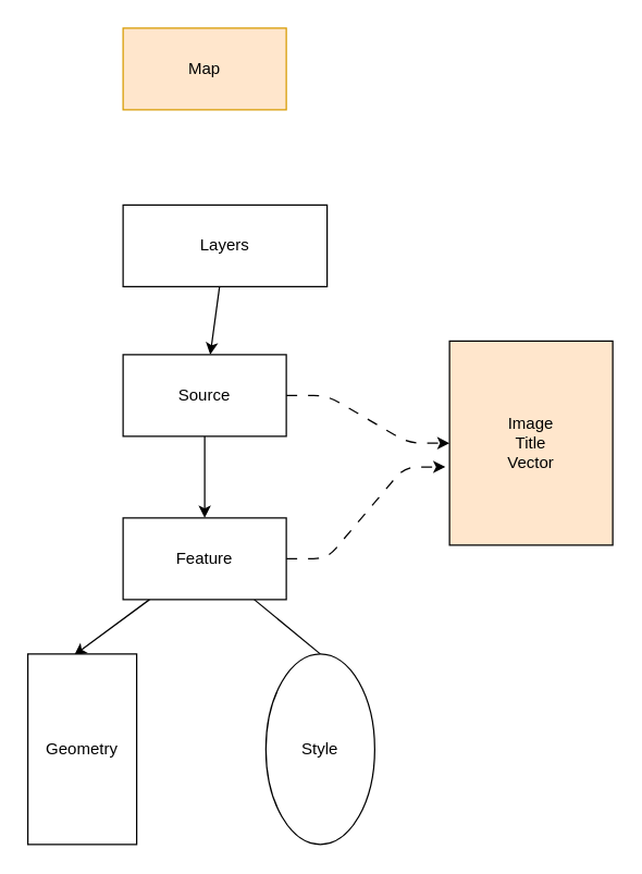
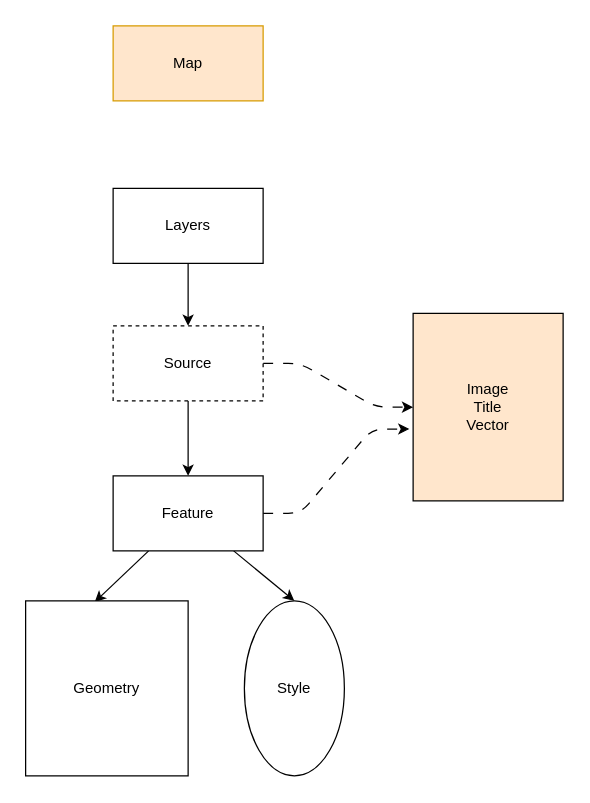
  <mxCell id="0" />
  <mxCell id="1" parent="0" />
  <mxCell id="2" value="Map" style="rounded=0;whiteSpace=wrap;html=1;fillColor=#ffe6cc;strokeColor=#d79b00;" parent="1" vertex="1"><mxGeometry x="90" y="20" width="120" height="60" as="geometry" /></mxCell>
  <mxCell id="3" value="" style="edgeStyle=none;html=1;" parent="1" source="4" target="7" edge="1"><mxGeometry relative="1" as="geometry" /></mxCell>
- <mxCell id="4" value="Layers" style="rounded=0;whiteSpace=wrap;html=1;" parent="1" vertex="1"><mxGeometry x="90" y="150" width="150" height="60" as="geometry" /></mxCell>
+ <mxCell id="4" value="Layers" style="rounded=0;whiteSpace=wrap;html=1;" parent="1" vertex="1"><mxGeometry x="90" y="150" width="120" height="60" as="geometry" /></mxCell>
  <mxCell id="5" value="" style="edgeStyle=none;html=1;" parent="1" source="7" target="11" edge="1"><mxGeometry relative="1" as="geometry" /></mxCell>
  <mxCell id="6" style="edgeStyle=entityRelationEdgeStyle;html=1;entryX=0;entryY=0.5;entryDx=0;entryDy=0;dashed=1;dashPattern=8 8;rounded=1;curved=0;" parent="1" source="7" target="14" edge="1"><mxGeometry relative="1" as="geometry" /></mxCell>
- <mxCell id="7" value="Source" style="rounded=0;whiteSpace=wrap;html=1;" parent="1" vertex="1"><mxGeometry x="90" y="260" width="120" height="60" as="geometry" /></mxCell>
+ <mxCell id="7" value="Source" style="rounded=0;whiteSpace=wrap;html=1;dashed=1;" parent="1" vertex="1"><mxGeometry x="90" y="260" width="120" height="60" as="geometry" /></mxCell>
  <mxCell id="8" style="edgeStyle=none;html=1;entryX=0.425;entryY=0.007;entryDx=0;entryDy=0;entryPerimeter=0;" parent="1" source="11" target="12" edge="1"><mxGeometry relative="1" as="geometry" /></mxCell>
- <mxCell id="9" style="edgeStyle=none;html=1;entryX=0.5;entryY=0;entryDx=0;entryDy=0;endArrow=none;" parent="1" source="11" target="13" edge="1"><mxGeometry relative="1" as="geometry" /></mxCell>
+ <mxCell id="9" style="edgeStyle=none;html=1;entryX=0.5;entryY=0;entryDx=0;entryDy=0;" parent="1" source="11" target="13" edge="1"><mxGeometry relative="1" as="geometry" /></mxCell>
  <mxCell id="10" style="edgeStyle=entityRelationEdgeStyle;html=1;entryX=-0.025;entryY=0.617;entryDx=0;entryDy=0;entryPerimeter=0;dashed=1;dashPattern=8 8;" parent="1" source="11" target="14" edge="1"><mxGeometry relative="1" as="geometry" /></mxCell>
  <mxCell id="11" value="Feature" style="rounded=0;whiteSpace=wrap;html=1;" parent="1" vertex="1"><mxGeometry x="90" y="380" width="120" height="60" as="geometry" /></mxCell>
- <mxCell id="12" value="Geometry" style="rounded=0;whiteSpace=wrap;html=1;" parent="1" vertex="1"><mxGeometry x="20" y="480" width="80" height="140" as="geometry" /></mxCell>
+ <mxCell id="12" value="Geometry" style="rounded=0;whiteSpace=wrap;html=1;" parent="1" vertex="1"><mxGeometry x="20" y="480" width="130" height="140" as="geometry" /></mxCell>
  <mxCell id="13" value="Style" style="ellipse;whiteSpace=wrap;html=1;" parent="1" vertex="1"><mxGeometry x="195" y="480" width="80" height="140" as="geometry" /></mxCell>
  <mxCell id="14" value="Image&lt;br&gt;Title&lt;br&gt;Vector" style="rounded=0;whiteSpace=wrap;html=1;fillColor=#ffe6cc;" parent="1" vertex="1"><mxGeometry x="330" y="250" width="120" height="150" as="geometry" /></mxCell>
